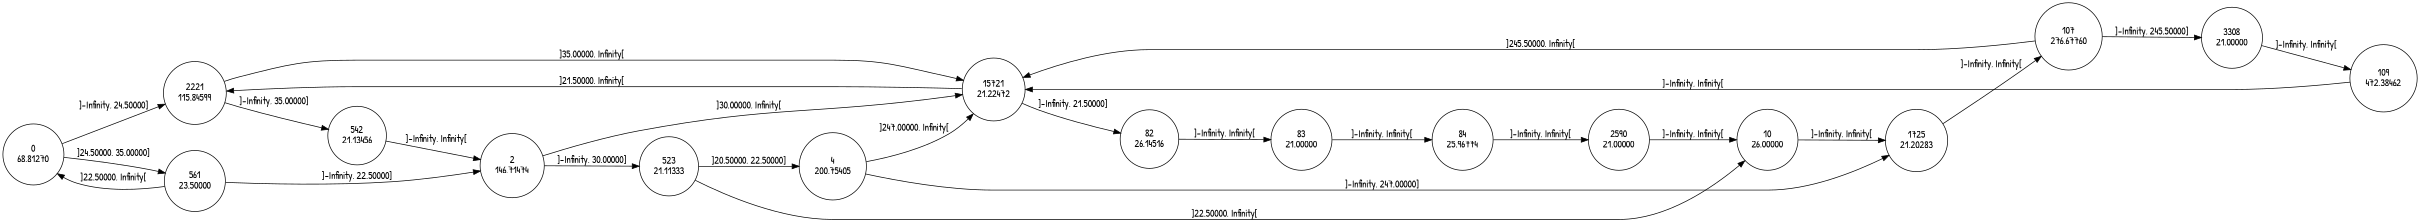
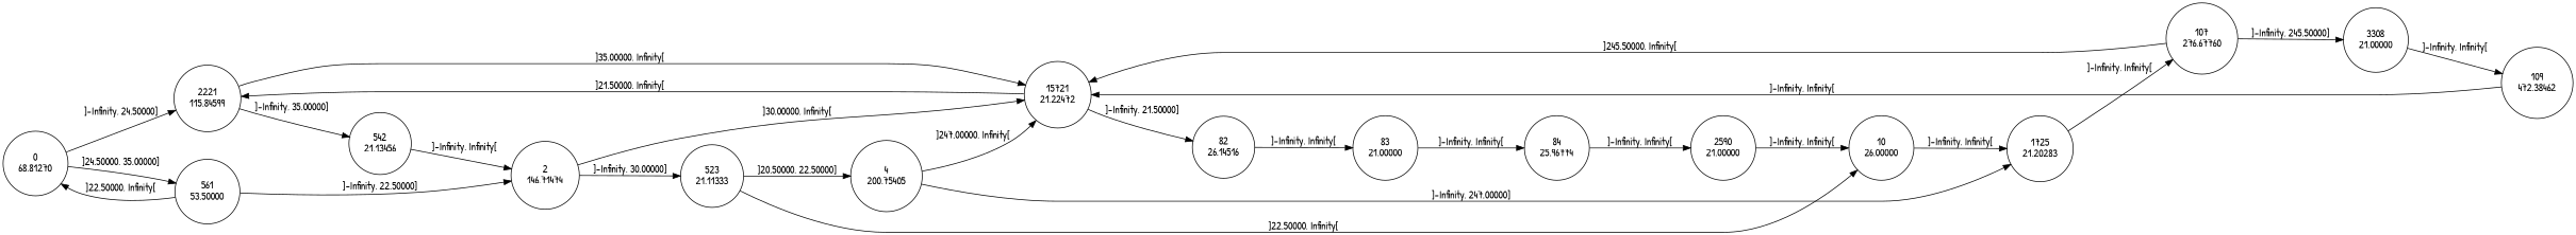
  digraph {
    fontname="Patrick Hand"
    rankdir=LR
    node [fontname="Patrick Hand" shape=circle]
    edge [fontname="Patrick Hand"]
    n1 [label="0\n68.81270"]
    n2 [label="2221\n115.84599"]
-   n3 [label="561\n23.50000"]
+   n3 [label="561\n53.50000"]
    n4 [label="15721\n21.22472"]
    n5 [label="542\n21.13456"]
    n6 [label="2\n146.71474"]
    n7 [label="82\n26.14516"]
    n8 [label="523\n21.11333"]
    n9 [label="83\n21.00000"]
    n10 [label="84\n25.96774"]
    n11 [label="4\n200.75405"]
    n12 [label="10\n26.00000"]
    n13 [label="1725\n21.20283"]
    n14 [label="107\n276.67760"]
    n15 [label="3308\n21.00000"]
    n16 [label="109\n472.38462"]
    n17 [label="2590\n21.00000"]
    n1 -> n2 [label="]-Infinity, 24.50000]"]
    n1 -> n3 [label="]24.50000, 35.00000]"]
    n2 -> n4 [label="]35.00000, Infinity["]
    n2 -> n5 [label="]-Infinity, 35.00000]"]
    n3 -> n1 [label="]22.50000, Infinity["]
    n3 -> n6 [label="]-Infinity, 22.50000]"]
    n4 -> n2 [label="]21.50000, Infinity["]
    n4 -> n7 [label="]-Infinity, 21.50000]"]
    n5 -> n6 [label="]-Infinity, Infinity["]
    n6 -> n4 [label="]30.00000, Infinity["]
    n6 -> n8 [label="]-Infinity, 30.00000]"]
    n7 -> n9 [label="]-Infinity, Infinity["]
    n8 -> n11 [label="]20.50000, 22.50000]"]
    n8 -> n12 [label="]22.50000, Infinity["]
    n9 -> n10 [label="]-Infinity, Infinity["]
    n10 -> n17 [label="]-Infinity, Infinity["]
    n11 -> n4 [label="]247.00000, Infinity["]
    n11 -> n13 [label="]-Infinity, 247.00000]"]
    n12 -> n13 [label="]-Infinity, Infinity["]
    n13 -> n14 [label="]-Infinity, Infinity["]
    n14 -> n4 [label="]245.50000, Infinity["]
    n14 -> n15 [label="]-Infinity, 245.50000]"]
    n15 -> n16 [label="]-Infinity, Infinity["]
    n16 -> n4 [label="]-Infinity, Infinity["]
    n17 -> n12 [label="]-Infinity, Infinity["]
  }
